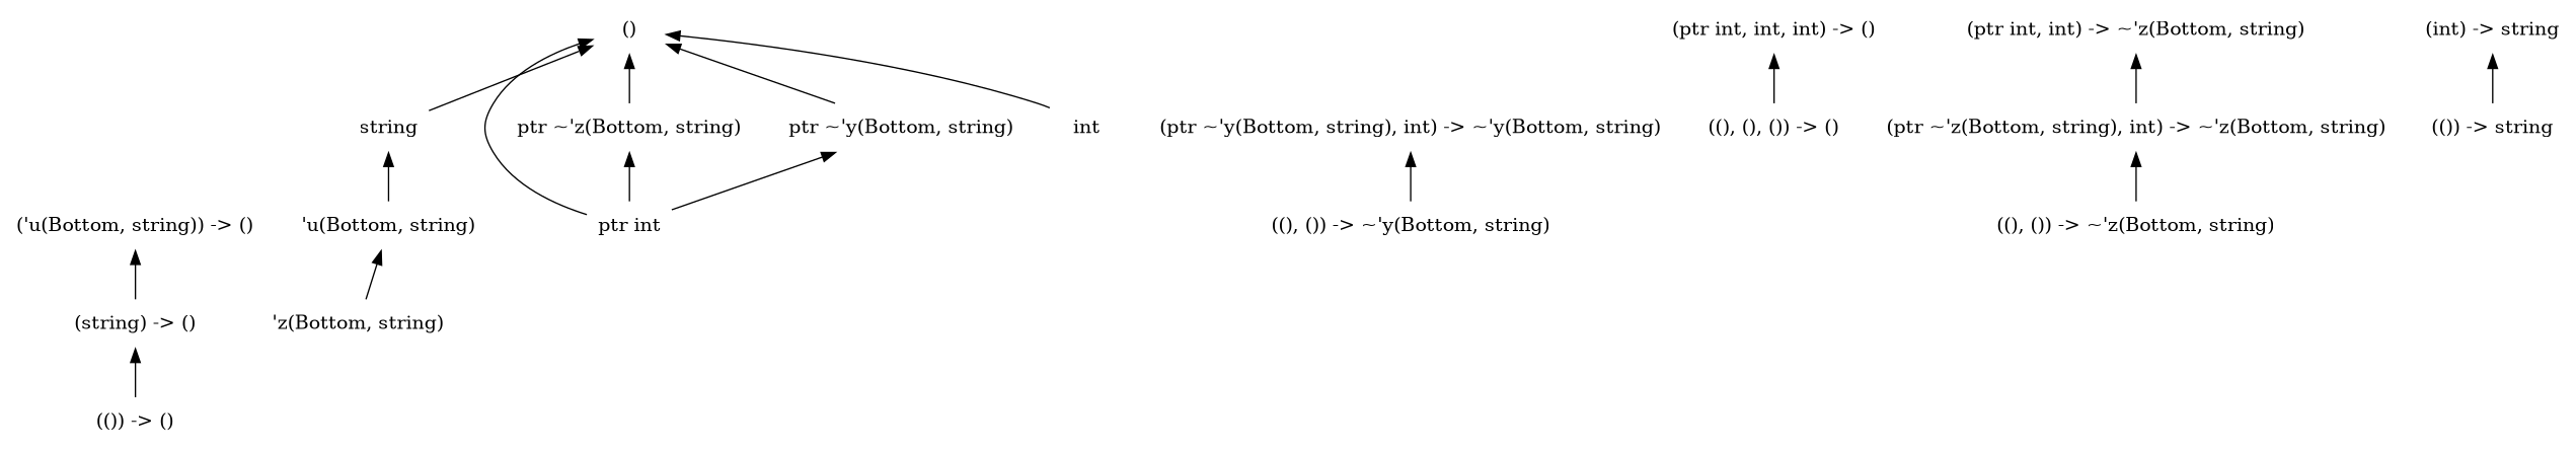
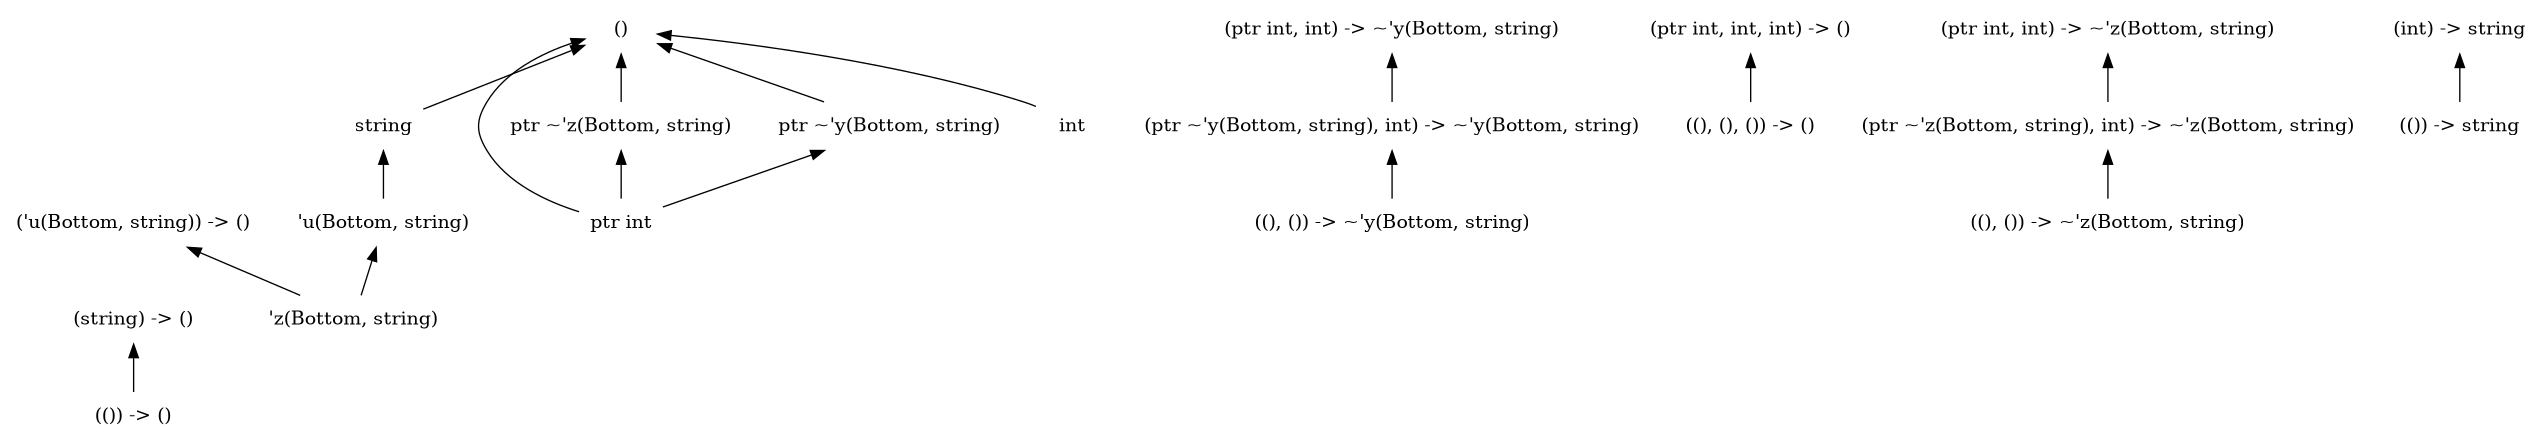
  digraph {
    node [shape=none]
    edge [dir=back]
    "(string) -> ()"
    "(()) -> ()"
    string
    "'u(Bottom, string)"
    "'z(Bottom, string)"
    "(ptr ~'y(Bottom, string), int) -> ~'y(Bottom, string)"
    "((), ()) -> ~'y(Bottom, string)"
    "(ptr int, int, int) -> ()"
    "((), (), ()) -> ()"
    "()"
    "ptr int"
    "ptr ~'z(Bottom, string)"
    "ptr ~'y(Bottom, string)"
    int
    "(ptr int, int) -> ~'z(Bottom, string)"
    "(ptr ~'z(Bottom, string), int) -> ~'z(Bottom, string)"
    "((), ()) -> ~'z(Bottom, string)"
+   "(ptr int, int) -> ~'y(Bottom, string)"
    "('u(Bottom, string)) -> ()"
    "(int) -> string"
    "(()) -> string"
    "(string) -> ()" -> "(()) -> ()"
    string -> "'u(Bottom, string)"
    "'u(Bottom, string)" -> "'z(Bottom, string)"
    "(ptr ~'y(Bottom, string), int) -> ~'y(Bottom, string)" -> "((), ()) -> ~'y(Bottom, string)"
    "(ptr int, int, int) -> ()" -> "((), (), ()) -> ()"
    "()" -> string
    "()" -> "ptr int"
    "()" -> "ptr ~'z(Bottom, string)"
    "()" -> "ptr ~'y(Bottom, string)"
    "()" -> int
    "ptr ~'z(Bottom, string)" -> "ptr int"
    "ptr ~'y(Bottom, string)" -> "ptr int"
    "(ptr int, int) -> ~'z(Bottom, string)" -> "(ptr ~'z(Bottom, string), int) -> ~'z(Bottom, string)"
    "(ptr ~'z(Bottom, string), int) -> ~'z(Bottom, string)" -> "((), ()) -> ~'z(Bottom, string)"
-   "('u(Bottom, string)) -> ()" -> "(string) -> ()"
+   "(ptr int, int) -> ~'y(Bottom, string)" -> "(ptr ~'y(Bottom, string), int) -> ~'y(Bottom, string)"
+   "('u(Bottom, string)) -> ()" -> "'z(Bottom, string)"
    "(int) -> string" -> "(()) -> string"
  }
